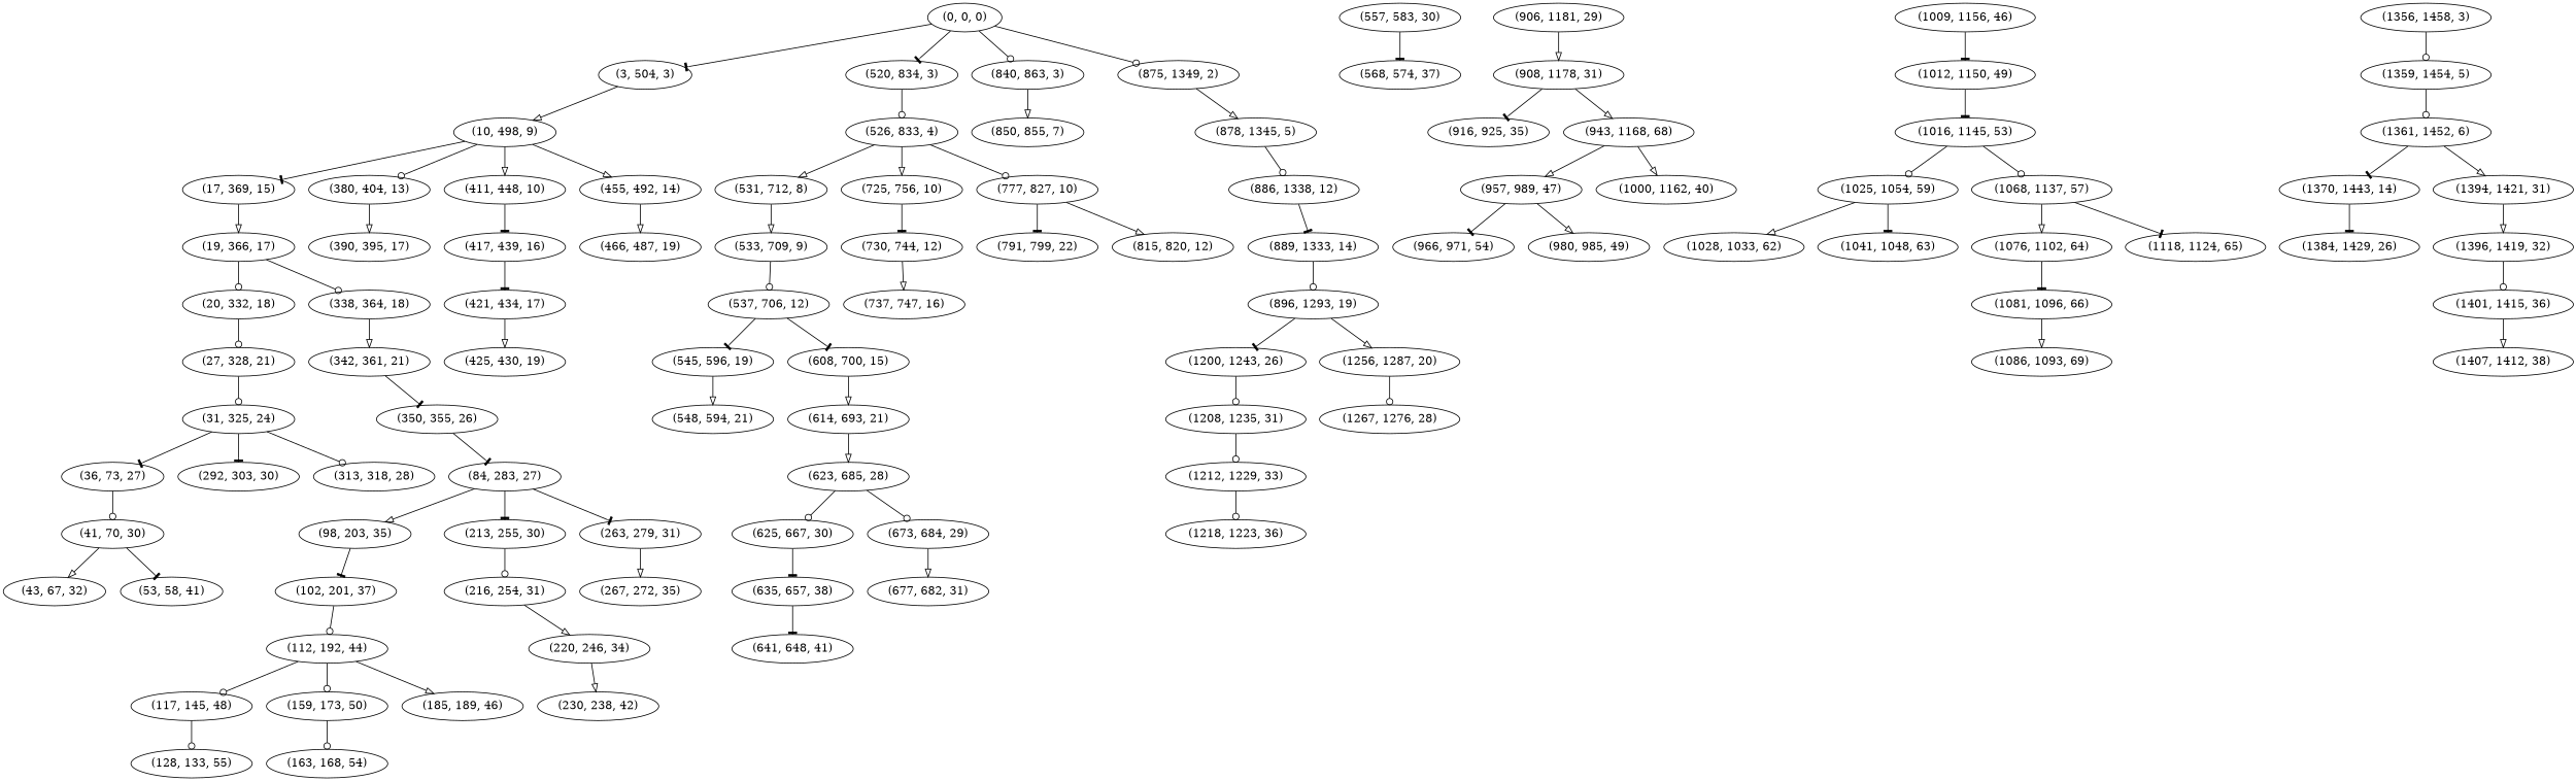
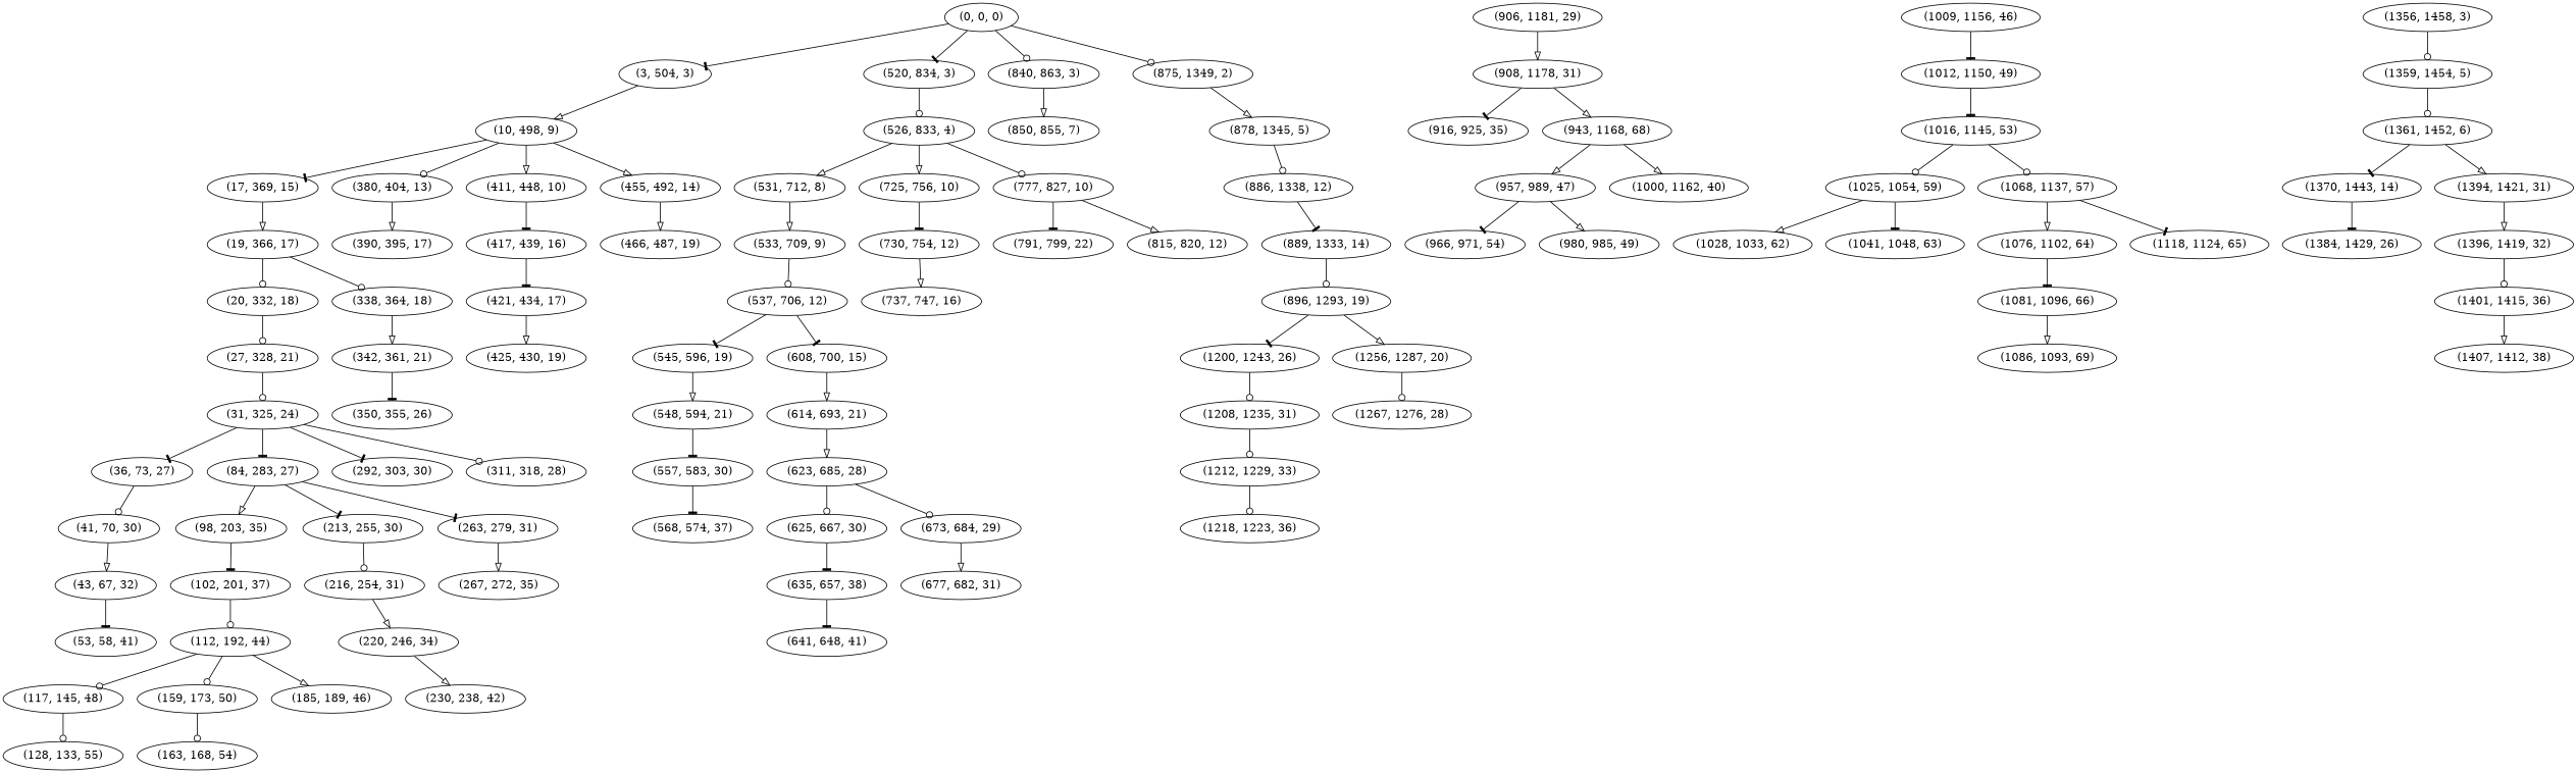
  digraph {
    edge [arrowhead=onormal]
    "(0, 0, 0)"
    "(3, 504, 3)"
    "(520, 834, 3)"
    "(840, 863, 3)"
    "(875, 1349, 2)"
    "(10, 498, 9)"
    "(526, 833, 4)"
    "(850, 855, 7)"
    "(878, 1345, 5)"
    "(17, 369, 15)"
    "(380, 404, 13)"
    "(411, 448, 10)"
    "(455, 492, 14)"
    "(19, 366, 17)"
    "(390, 395, 17)"
    "(417, 439, 16)"
    "(466, 487, 19)"
    "(20, 332, 18)"
    "(338, 364, 18)"
    "(27, 328, 21)"
    "(342, 361, 21)"
    "(31, 325, 24)"
    "(36, 73, 27)"
    "(84, 283, 27)"
    "(292, 303, 30)"
-   "(313, 318, 28)"
+   "(313, 318, 28)" [label="(311, 318, 28)"]
    "(41, 70, 30)"
    "(98, 203, 35)"
    "(213, 255, 30)"
    "(263, 279, 31)"
    "(43, 67, 32)"
    "(53, 58, 41)"
    "(102, 201, 37)"
    "(216, 254, 31)"
    "(267, 272, 35)"
    "(112, 192, 44)"
    "(117, 145, 48)"
    "(159, 173, 50)"
    "(185, 189, 46)"
    "(128, 133, 55)"
    "(163, 168, 54)"
    "(220, 246, 34)"
    "(230, 238, 42)"
    "(350, 355, 26)"
    "(421, 434, 17)"
    "(425, 430, 19)"
    "(531, 712, 8)"
    "(725, 756, 10)"
    "(777, 827, 10)"
    "(533, 709, 9)"
-   "(730, 754, 12)" [label="(730, 744, 12)"]
+   "(730, 754, 12)"
    "(791, 799, 22)"
    "(815, 820, 12)"
    "(537, 706, 12)"
    "(545, 596, 19)"
    "(608, 700, 15)"
    "(548, 594, 21)"
    "(614, 693, 21)"
    "(557, 583, 30)"
    "(568, 574, 37)"
    "(623, 685, 28)"
    "(625, 667, 30)"
    "(673, 684, 29)"
    "(635, 657, 38)"
    "(677, 682, 31)"
    "(641, 648, 41)"
    "(737, 747, 16)"
    "(886, 1338, 12)"
    "(889, 1333, 14)"
    "(896, 1293, 19)"
    "(1200, 1243, 26)"
    "(1256, 1287, 20)"
    "(906, 1181, 29)"
    "(908, 1178, 31)"
    "(1208, 1235, 31)"
    "(1267, 1276, 28)"
    "(916, 925, 35)"
    n78 [label="(943, 1168, 68)"]
    "(957, 989, 47)"
    "(1000, 1162, 40)"
    "(966, 971, 54)"
    "(980, 985, 49)"
    "(1009, 1156, 46)"
    "(1012, 1150, 49)"
    "(1016, 1145, 53)"
    "(1025, 1054, 59)"
    "(1068, 1137, 57)"
    "(1028, 1033, 62)"
    "(1041, 1048, 63)"
    "(1076, 1102, 64)"
    "(1118, 1124, 65)"
    "(1081, 1096, 66)"
    "(1086, 1093, 69)"
    "(1212, 1229, 33)"
    "(1218, 1223, 36)"
    "(1356, 1458, 3)"
    "(1359, 1454, 5)"
    "(1361, 1452, 6)"
    "(1370, 1443, 14)"
    "(1394, 1421, 31)"
    "(1384, 1429, 26)"
    "(1396, 1419, 32)"
    "(1401, 1415, 36)"
    n104 [label="(1407, 1412, 38)"]
    "(0, 0, 0)" -> "(3, 504, 3)" [arrowhead=tee]
    "(0, 0, 0)" -> "(520, 834, 3)" [arrowhead=tee]
    "(0, 0, 0)" -> "(840, 863, 3)" [arrowhead=odot]
    "(0, 0, 0)" -> "(875, 1349, 2)" [arrowhead=odot]
    "(3, 504, 3)" -> "(10, 498, 9)"
    "(520, 834, 3)" -> "(526, 833, 4)" [arrowhead=odot]
    "(840, 863, 3)" -> "(850, 855, 7)"
    "(875, 1349, 2)" -> "(878, 1345, 5)"
    "(10, 498, 9)" -> "(17, 369, 15)" [arrowhead=tee]
    "(10, 498, 9)" -> "(380, 404, 13)" [arrowhead=odot]
    "(10, 498, 9)" -> "(411, 448, 10)"
    "(10, 498, 9)" -> "(455, 492, 14)"
    "(526, 833, 4)" -> "(531, 712, 8)"
    "(526, 833, 4)" -> "(725, 756, 10)"
    "(526, 833, 4)" -> "(777, 827, 10)" [arrowhead=odot]
    "(878, 1345, 5)" -> "(886, 1338, 12)" [arrowhead=odot]
    "(17, 369, 15)" -> "(19, 366, 17)"
    "(380, 404, 13)" -> "(390, 395, 17)"
    "(411, 448, 10)" -> "(417, 439, 16)" [arrowhead=tee]
    "(455, 492, 14)" -> "(466, 487, 19)"
    "(19, 366, 17)" -> "(20, 332, 18)" [arrowhead=odot]
    "(19, 366, 17)" -> "(338, 364, 18)" [arrowhead=odot]
    "(417, 439, 16)" -> "(421, 434, 17)" [arrowhead=tee]
    "(20, 332, 18)" -> "(27, 328, 21)" [arrowhead=odot]
    "(338, 364, 18)" -> "(342, 361, 21)"
    "(27, 328, 21)" -> "(31, 325, 24)" [arrowhead=odot]
    "(342, 361, 21)" -> "(350, 355, 26)" [arrowhead=tee]
    "(31, 325, 24)" -> "(36, 73, 27)" [arrowhead=tee]
-   "(350, 355, 26)" -> "(84, 283, 27)" [arrowhead=tee]
+   "(31, 325, 24)" -> "(84, 283, 27)" [arrowhead=tee]
    "(31, 325, 24)" -> "(292, 303, 30)" [arrowhead=tee]
    "(31, 325, 24)" -> "(313, 318, 28)" [arrowhead=odot]
    "(36, 73, 27)" -> "(41, 70, 30)" [arrowhead=odot]
    "(84, 283, 27)" -> "(98, 203, 35)"
    "(84, 283, 27)" -> "(213, 255, 30)" [arrowhead=tee]
    "(84, 283, 27)" -> "(263, 279, 31)" [arrowhead=tee]
    "(41, 70, 30)" -> "(43, 67, 32)"
    "(98, 203, 35)" -> "(102, 201, 37)" [arrowhead=tee]
    "(213, 255, 30)" -> "(216, 254, 31)" [arrowhead=odot]
    "(263, 279, 31)" -> "(267, 272, 35)"
-   "(41, 70, 30)" -> "(53, 58, 41)" [arrowhead=tee]
+   "(43, 67, 32)" -> "(53, 58, 41)" [arrowhead=tee]
    "(102, 201, 37)" -> "(112, 192, 44)" [arrowhead=odot]
    "(216, 254, 31)" -> "(220, 246, 34)"
    "(112, 192, 44)" -> "(117, 145, 48)" [arrowhead=odot]
    "(112, 192, 44)" -> "(159, 173, 50)" [arrowhead=odot]
    "(112, 192, 44)" -> "(185, 189, 46)"
    "(117, 145, 48)" -> "(128, 133, 55)" [arrowhead=odot]
    "(159, 173, 50)" -> "(163, 168, 54)" [arrowhead=odot]
    "(220, 246, 34)" -> "(230, 238, 42)"
    "(421, 434, 17)" -> "(425, 430, 19)"
    "(531, 712, 8)" -> "(533, 709, 9)"
    "(725, 756, 10)" -> "(730, 754, 12)" [arrowhead=tee]
    "(777, 827, 10)" -> "(791, 799, 22)" [arrowhead=tee]
    "(777, 827, 10)" -> "(815, 820, 12)"
    "(533, 709, 9)" -> "(537, 706, 12)" [arrowhead=odot]
    "(730, 754, 12)" -> "(737, 747, 16)"
    "(537, 706, 12)" -> "(545, 596, 19)" [arrowhead=tee]
    "(537, 706, 12)" -> "(608, 700, 15)" [arrowhead=tee]
    "(545, 596, 19)" -> "(548, 594, 21)"
    "(608, 700, 15)" -> "(614, 693, 21)"
+   "(548, 594, 21)" -> "(557, 583, 30)" [arrowhead=tee]
    "(614, 693, 21)" -> "(623, 685, 28)"
    "(557, 583, 30)" -> "(568, 574, 37)" [arrowhead=tee]
    "(623, 685, 28)" -> "(625, 667, 30)" [arrowhead=odot]
    "(623, 685, 28)" -> "(673, 684, 29)" [arrowhead=odot]
    "(625, 667, 30)" -> "(635, 657, 38)" [arrowhead=tee]
    "(673, 684, 29)" -> "(677, 682, 31)"
    "(635, 657, 38)" -> "(641, 648, 41)" [arrowhead=tee]
    "(886, 1338, 12)" -> "(889, 1333, 14)" [arrowhead=tee]
    "(889, 1333, 14)" -> "(896, 1293, 19)" [arrowhead=odot]
    "(896, 1293, 19)" -> "(1200, 1243, 26)" [arrowhead=tee]
    "(896, 1293, 19)" -> "(1256, 1287, 20)"
    "(1200, 1243, 26)" -> "(1208, 1235, 31)" [arrowhead=odot]
    "(1256, 1287, 20)" -> "(1267, 1276, 28)" [arrowhead=odot]
    "(906, 1181, 29)" -> "(908, 1178, 31)"
    "(908, 1178, 31)" -> "(916, 925, 35)" [arrowhead=tee]
    "(908, 1178, 31)" -> n78
    "(1208, 1235, 31)" -> "(1212, 1229, 33)" [arrowhead=odot]
    n78 -> "(957, 989, 47)"
    n78 -> "(1000, 1162, 40)"
    "(957, 989, 47)" -> "(966, 971, 54)" [arrowhead=tee]
    "(957, 989, 47)" -> "(980, 985, 49)"
    "(1009, 1156, 46)" -> "(1012, 1150, 49)" [arrowhead=tee]
    "(1012, 1150, 49)" -> "(1016, 1145, 53)" [arrowhead=tee]
    "(1016, 1145, 53)" -> "(1025, 1054, 59)" [arrowhead=odot]
    "(1016, 1145, 53)" -> "(1068, 1137, 57)" [arrowhead=odot]
    "(1025, 1054, 59)" -> "(1028, 1033, 62)"
    "(1025, 1054, 59)" -> "(1041, 1048, 63)" [arrowhead=tee]
    "(1068, 1137, 57)" -> "(1076, 1102, 64)"
    "(1068, 1137, 57)" -> "(1118, 1124, 65)" [arrowhead=tee]
    "(1076, 1102, 64)" -> "(1081, 1096, 66)" [arrowhead=tee]
    "(1081, 1096, 66)" -> "(1086, 1093, 69)"
    "(1212, 1229, 33)" -> "(1218, 1223, 36)" [arrowhead=odot]
    "(1356, 1458, 3)" -> "(1359, 1454, 5)" [arrowhead=odot]
    "(1359, 1454, 5)" -> "(1361, 1452, 6)" [arrowhead=odot]
    "(1361, 1452, 6)" -> "(1370, 1443, 14)" [arrowhead=tee]
    "(1361, 1452, 6)" -> "(1394, 1421, 31)"
    "(1370, 1443, 14)" -> "(1384, 1429, 26)" [arrowhead=tee]
    "(1394, 1421, 31)" -> "(1396, 1419, 32)"
    "(1396, 1419, 32)" -> "(1401, 1415, 36)" [arrowhead=odot]
    "(1401, 1415, 36)" -> n104
  }
